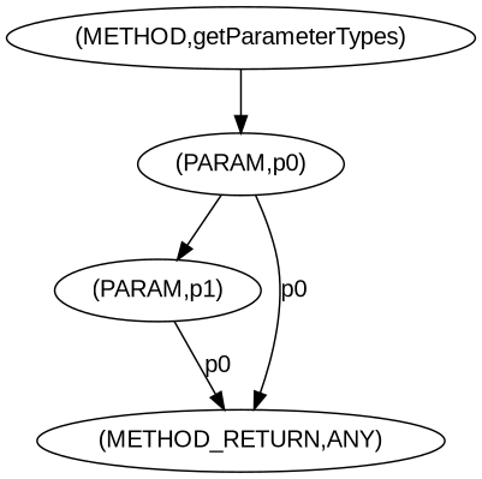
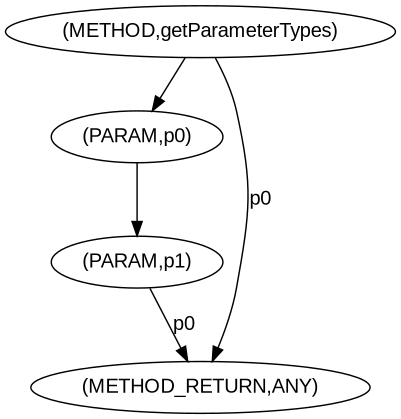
  digraph {
    fontname="Liberation Sans"
    node [fontname="Liberation Sans"]
    edge [fontname="Liberation Sans"]
    n1 [label=<(METHOD,getParameterTypes)>]
    n2 [label=<(PARAM,p0)>]
    n3 [label=<(PARAM,p1)>]
    n4 [label=<(METHOD_RETURN,ANY)>]
    n1 -> n2
    n2 -> n3
-   n2 -> n4 [label=p0]
+   n1 -> n4 [label=p0]
    n3 -> n4 [label=p0]
  }
